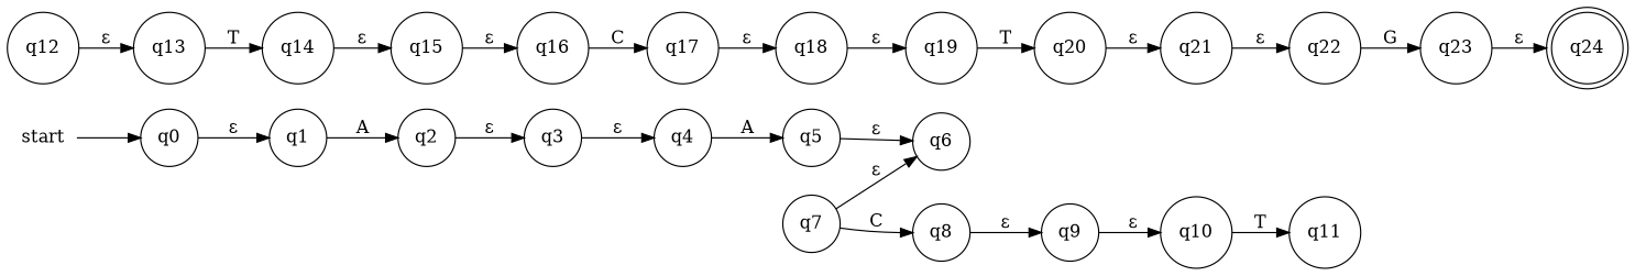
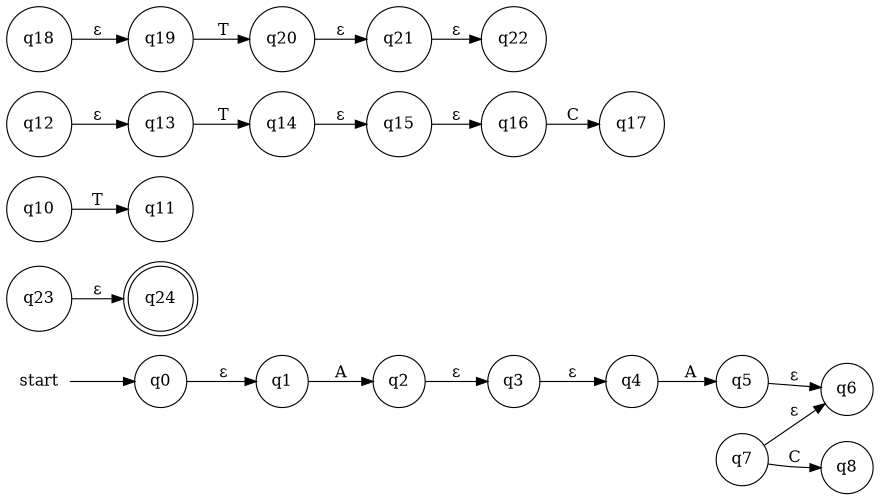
  digraph {
    fontname="DejaVu Serif"
    rankdir=LR
    node [fontname="DejaVu Serif" shape=circle]
    edge [fontname="DejaVu Serif"]
    start [shape=none]
    q0
    q1
    q24 [shape=doublecircle]
    q2
    q3
    q4
    q5
    q6
    q7
    q8
-   q9
    q10
    q11
    q12
    q13
    q14
    q15
    q16
    q17
    q18
    q19
    q20
    q21
    q22
    q23
    start -> q0
    q0 -> q1 [label="&epsilon;"]
    q1 -> q2 [label=A]
    q2 -> q3 [label="&epsilon;"]
    q3 -> q4 [label="&epsilon;"]
    q4 -> q5 [label=A]
    q5 -> q6 [label="&epsilon;"]
    q7 -> q6 [label="&epsilon;"]
    q7 -> q8 [label=C]
-   q8 -> q9 [label="&epsilon;"]
-   q9 -> q10 [label="&epsilon;"]
    q10 -> q11 [label=T]
    q12 -> q13 [label="&epsilon;"]
    q13 -> q14 [label=T]
    q14 -> q15 [label="&epsilon;"]
    q15 -> q16 [label="&epsilon;"]
    q16 -> q17 [label=C]
-   q17 -> q18 [label="&epsilon;"]
    q18 -> q19 [label="&epsilon;"]
    q19 -> q20 [label=T]
    q20 -> q21 [label="&epsilon;"]
    q21 -> q22 [label="&epsilon;"]
-   q22 -> q23 [label=G]
    q23 -> q24 [label="&epsilon;"]
  }
